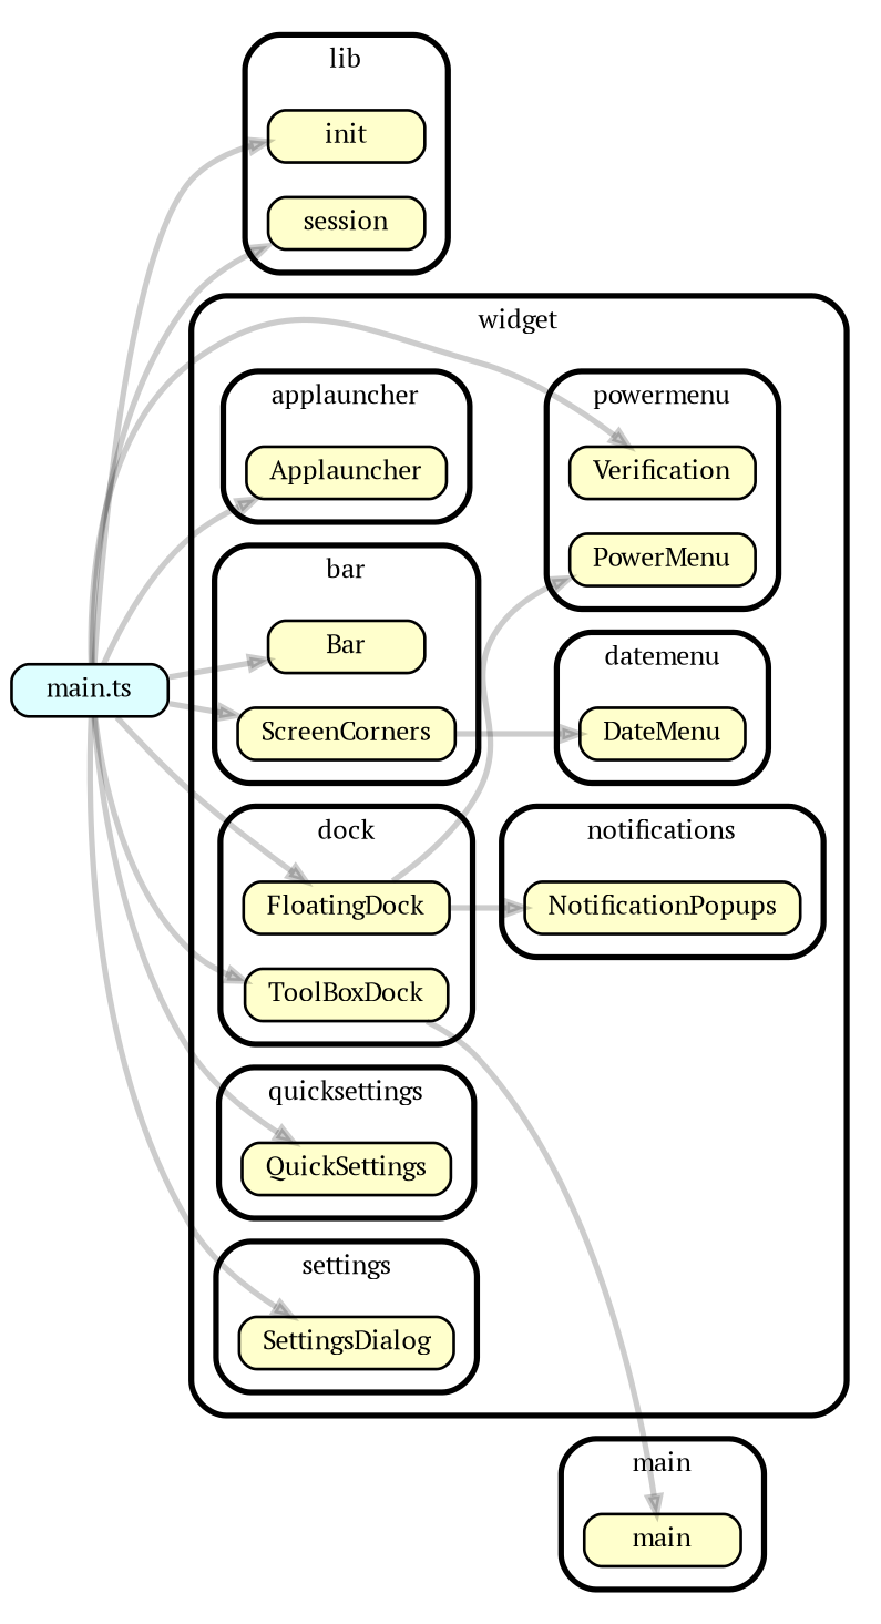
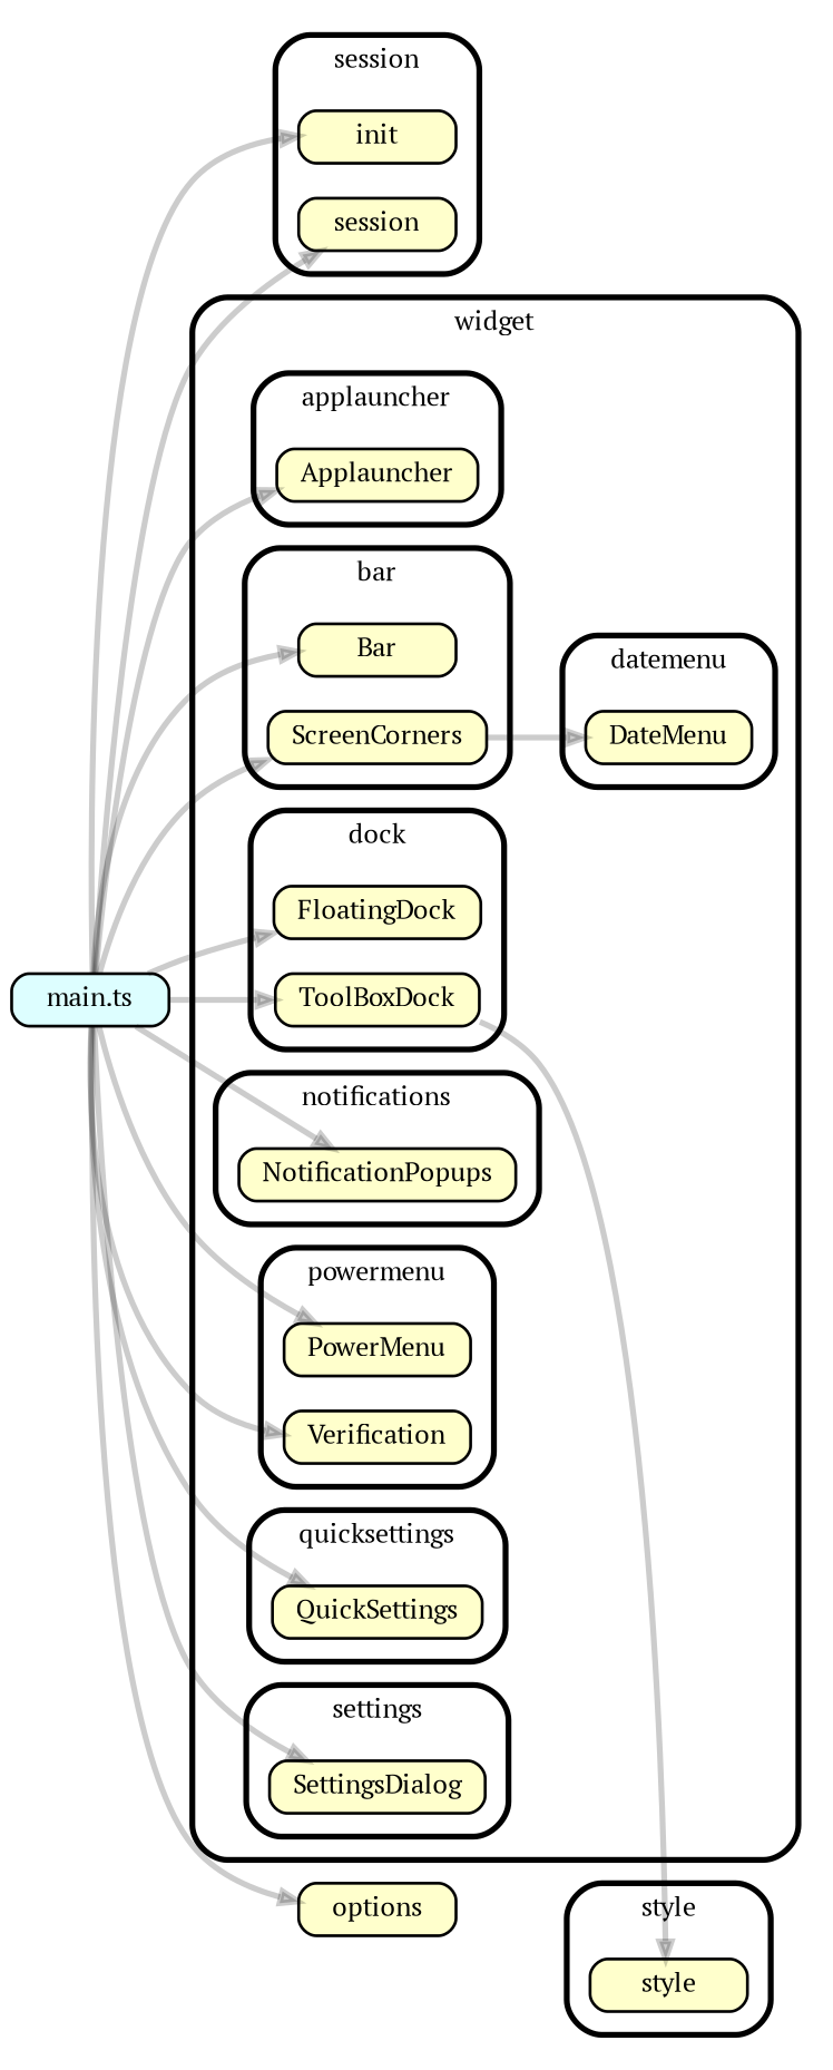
  strict digraph {
    compound=true
    fillcolor="#ffffff"
    fontname="PT Serif"
    fontsize=9
    nodesep=0.16
    rankdir=LR
    ranksep=0.18
    splines=true
    style="rounded,bold,filled"
    node [color=black fillcolor="#ffffcc" fontcolor=black fontname="PT Serif" fontsize=9 shape=box style="rounded, filled"]
    edge [arrowhead=normal arrowsize=0.6 color="#00000033" fontname="PT Serif" fontsize=9 penwidth=2.0]
    n1 [height=0.2 label=<init>]
    n2 [height=0.2 label=<session>]
-   n3 [height=0.2 label=main]
+   n3 [height=0.2 label=style]
    n4 [height=0.2 label=<Applauncher>]
    n5 [height=0.2 label=<Bar>]
    n6 [height=0.2 label=<ScreenCorners>]
    n7 [height=0.2 label=<DateMenu>]
    n8 [height=0.2 label=<FloatingDock>]
    n9 [height=0.2 label=<ToolBoxDock>]
    n10 [height=0.2 label=<NotificationPopups>]
    n11 [height=0.2 label=<PowerMenu>]
    n12 [height=0.2 label=<Verification>]
    n13 [height=0.2 label=<QuickSettings>]
    n14 [height=0.2 label=<SettingsDialog>]
    n15 [fillcolor="#ddfeff" height=0.2 label="main.ts"]
+   n16 [height=0.2 label=options]
    subgraph cluster_1 {
-     label=lib
+     label=session
      n1
      n2
    }
    subgraph cluster_2 {
-     label=main
+     label=style
      n3
    }
    subgraph cluster_3 {
      label=widget
      subgraph cluster_4 {
        label=applauncher
        n4
      }
      subgraph cluster_5 {
        label=bar
        n5
        n6
      }
      subgraph cluster_6 {
        label=datemenu
        n7
      }
      subgraph cluster_7 {
        label=dock
        n8
        n9
      }
      subgraph cluster_8 {
        label=notifications
        n10
      }
      subgraph cluster_9 {
        label=powermenu
        n11
        n12
      }
      subgraph cluster_10 {
        label=quicksettings
        n13
      }
      subgraph cluster_11 {
        label=settings
        n14
      }
    }
    n6 -> n7
    n9 -> n3
    n15 -> n1
    n15 -> n2
    n15 -> n4
    n15 -> n5
    n15 -> n6
    n15 -> n8
    n15 -> n9
-   n8 -> n10
-   n8 -> n11
+   n15 -> n10
+   n15 -> n11
    n15 -> n12
    n15 -> n13
    n15 -> n14
+   n15 -> n16
  }
